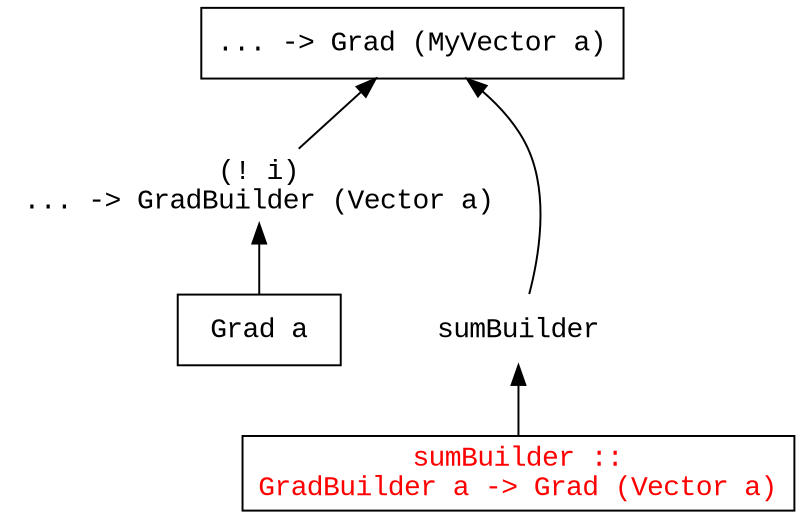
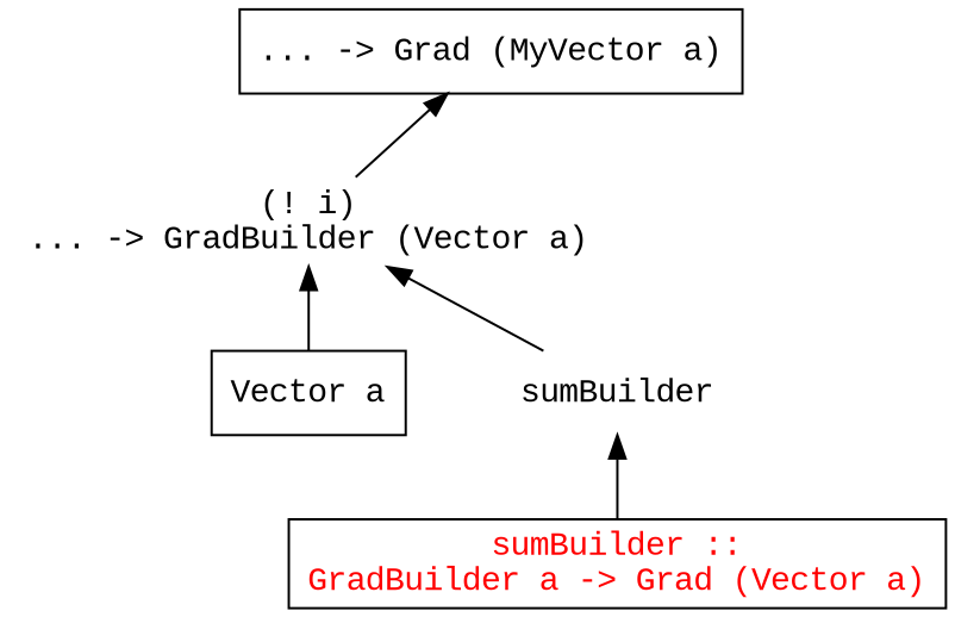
  digraph {
    fontname="Liberation Mono"
    rankdir=BT
    node [fontname="Liberation Mono" shape=box]
    edge [fontname="Liberation Mono"]
    n1 [label="... -> Grad (MyVector a)"]
    n2 [fontcolor=red label="sumBuilder ::\nGradBuilder a -> Grad (Vector a)"]
    n3 [label=sumBuilder shape=none]
-   n4 [label="Grad a"]
+   n4 [label="Vector a"]
    n5 [label="(! i)\n... -> GradBuilder (Vector a)" shape=none]
    n2 -> n3
-   n3 -> n1
+   n3 -> n5
    n4 -> n5
    n5 -> n1
  }
